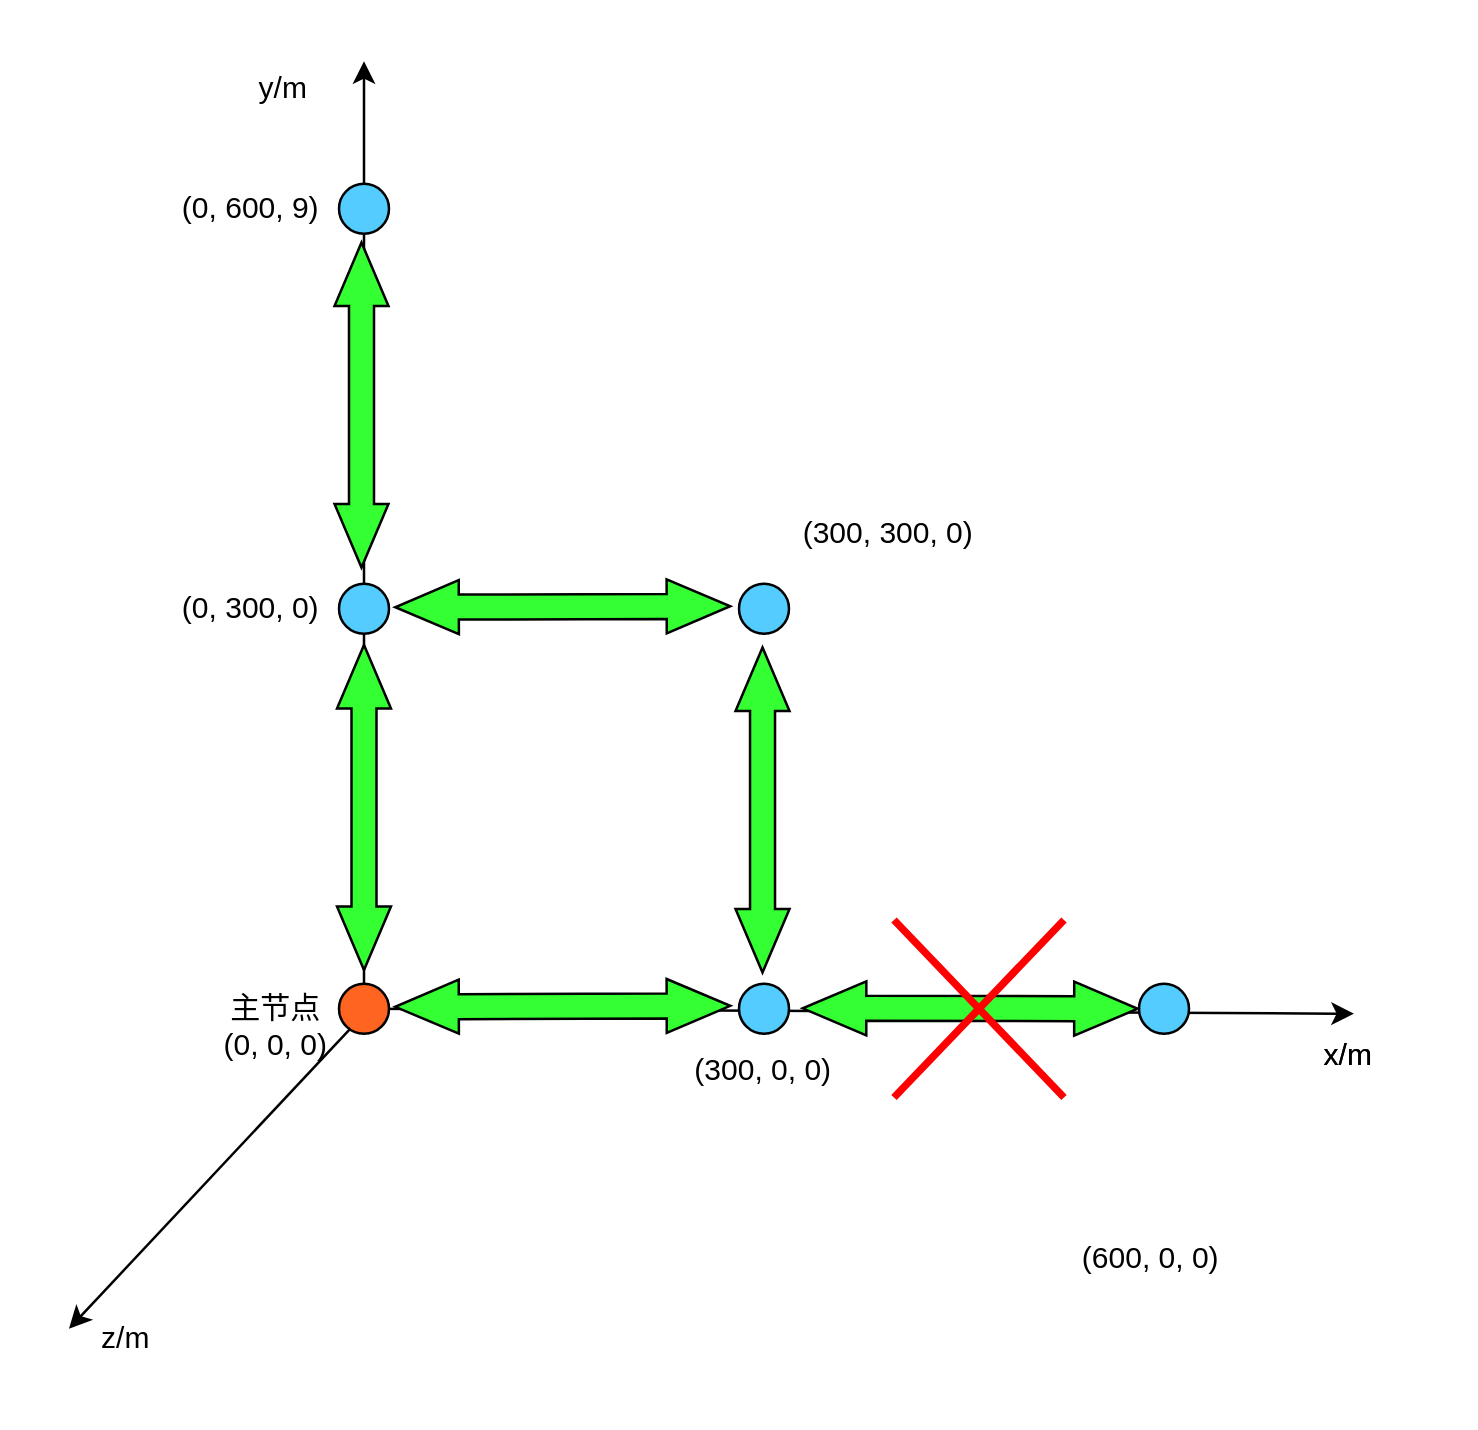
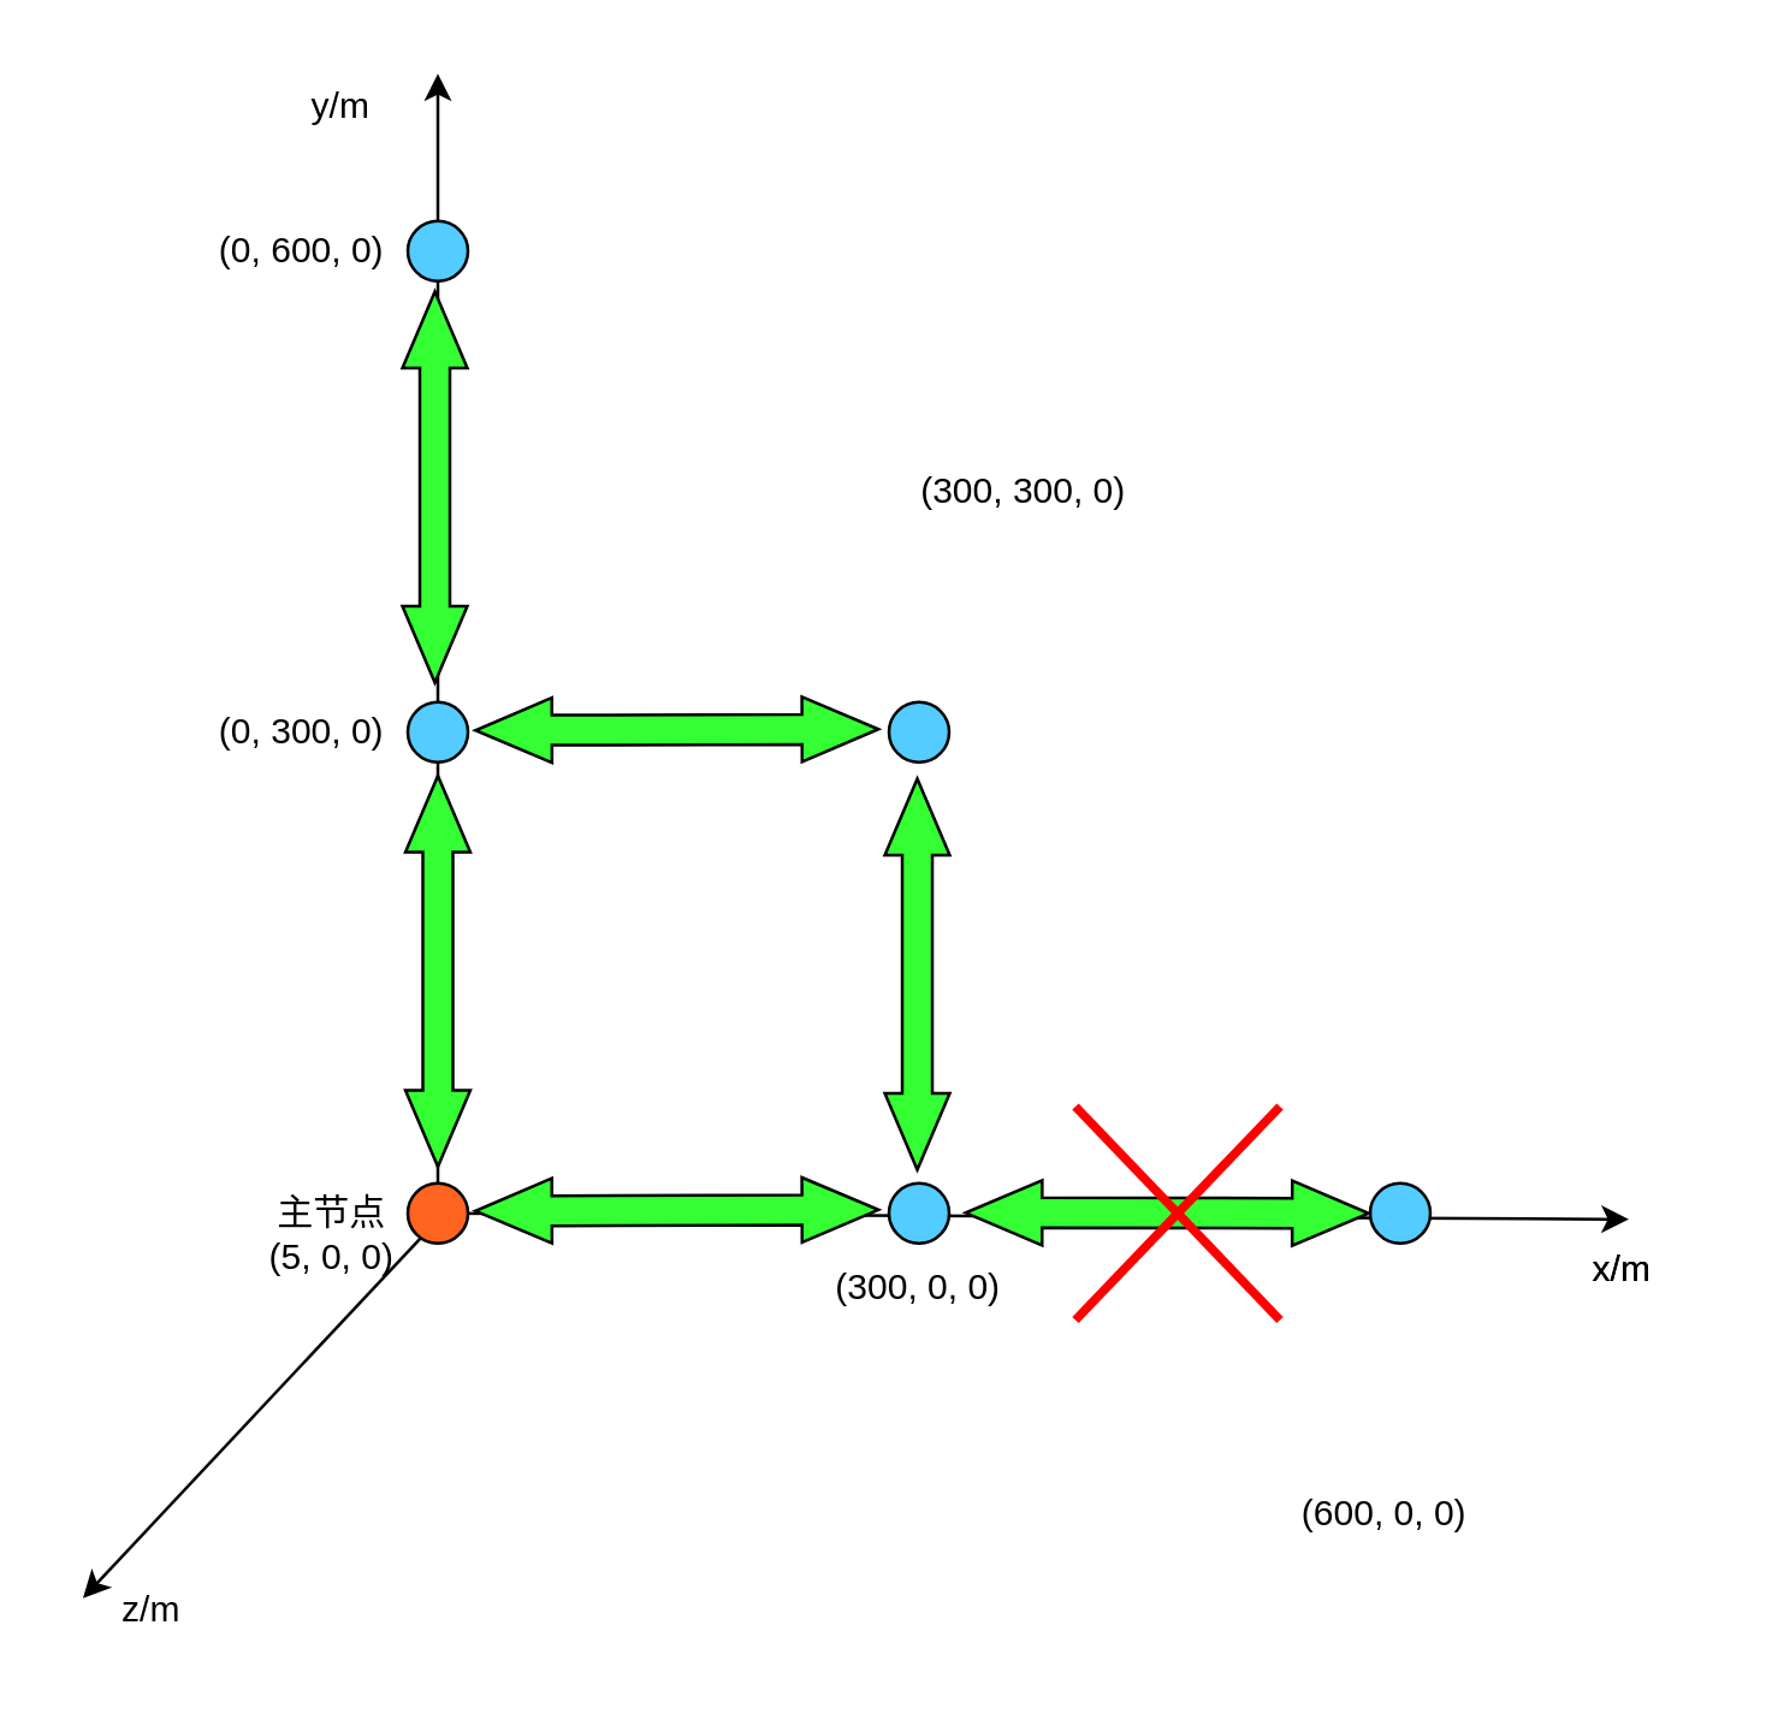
  <mxCell id="0" />
  <mxCell id="1" parent="0" />
  <mxCell id="2" value="" style="endArrow=classic;html=1;rounded=0;" edge="1" parent="1"><mxGeometry width="50" height="50" relative="1" as="geometry"><mxPoint x="147" y="403" as="sourcePoint" /><mxPoint x="27" y="531" as="targetPoint" /></mxGeometry></mxCell>
  <mxCell id="3" value="" style="endArrow=classic;html=1;rounded=0;" parent="1" target="11" edge="1"><mxGeometry width="50" height="50" relative="1" as="geometry"><mxPoint x="145" y="403" as="sourcePoint" /><mxPoint x="145" y="-37" as="targetPoint" /></mxGeometry></mxCell>
  <mxCell id="4" value="" style="ellipse;whiteSpace=wrap;html=1;aspect=fixed;fillColor=#54CCFF;" parent="1" vertex="1"><mxGeometry x="295" y="233" width="20" height="20" as="geometry" /></mxCell>
  <mxCell id="5" value="" style="endArrow=classic;html=1;rounded=0;" parent="1" source="11" edge="1"><mxGeometry width="50" height="50" relative="1" as="geometry"><mxPoint x="145" y="393" as="sourcePoint" /><mxPoint x="145" y="24" as="targetPoint" /></mxGeometry></mxCell>
  <mxCell id="6" value="" style="ellipse;whiteSpace=wrap;html=1;aspect=fixed;fillColor=#54CCFF;" parent="1" vertex="1"><mxGeometry x="135" y="73" width="20" height="20" as="geometry" /></mxCell>
  <mxCell id="7" value="" style="endArrow=classic;html=1;rounded=0;" parent="1" edge="1"><mxGeometry width="50" height="50" relative="1" as="geometry"><mxPoint x="145" y="403" as="sourcePoint" /><mxPoint x="541" y="405" as="targetPoint" /></mxGeometry></mxCell>
  <mxCell id="8" value="" style="ellipse;whiteSpace=wrap;html=1;aspect=fixed;fillColor=#54CCFF;" parent="1" vertex="1"><mxGeometry x="295" y="393" width="20" height="20" as="geometry" /></mxCell>
  <mxCell id="9" value="" style="ellipse;whiteSpace=wrap;html=1;aspect=fixed;fillColor=#54CCFF;" parent="1" vertex="1"><mxGeometry x="455" y="393" width="20" height="20" as="geometry" /></mxCell>
  <mxCell id="10" value="" style="ellipse;whiteSpace=wrap;html=1;aspect=fixed;fillColor=#54CCFF;" parent="1" vertex="1"><mxGeometry x="135" y="233" width="20" height="20" as="geometry" /></mxCell>
  <mxCell id="11" value="" style="ellipse;whiteSpace=wrap;html=1;aspect=fixed;fillColor=#FF6421;" parent="1" vertex="1"><mxGeometry x="135" y="393" width="20" height="20" as="geometry" /></mxCell>
- <mxCell id="12" value="(0, 0, 0)" style="text;html=1;strokeColor=none;fillColor=none;align=center;verticalAlign=middle;whiteSpace=wrap;rounded=0;" parent="1" vertex="1"><mxGeometry x="75" y="403" width="70" height="30" as="geometry" /></mxCell>
- <mxCell id="13" value="(0, 600, 9)" style="text;html=1;strokeColor=none;fillColor=none;align=center;verticalAlign=middle;whiteSpace=wrap;rounded=0;" parent="1" vertex="1"><mxGeometry x="65" y="68" width="70" height="30" as="geometry" /></mxCell>
+ <mxCell id="12" value="(5, 0, 0)" style="text;html=1;strokeColor=none;fillColor=none;align=center;verticalAlign=middle;whiteSpace=wrap;rounded=0;" parent="1" vertex="1"><mxGeometry x="75" y="403" width="70" height="30" as="geometry" /></mxCell>
+ <mxCell id="13" value="(0, 600, 0)" style="text;html=1;strokeColor=none;fillColor=none;align=center;verticalAlign=middle;whiteSpace=wrap;rounded=0;" parent="1" vertex="1"><mxGeometry x="65" y="68" width="70" height="30" as="geometry" /></mxCell>
  <mxCell id="14" value="(0, 300, 0)" style="text;html=1;strokeColor=none;fillColor=none;align=center;verticalAlign=middle;whiteSpace=wrap;rounded=0;" parent="1" vertex="1"><mxGeometry x="65" y="228" width="70" height="30" as="geometry" /></mxCell>
- <mxCell id="15" value="(300, 300, 0)" style="text;html=1;strokeColor=none;fillColor=none;align=center;verticalAlign=middle;whiteSpace=wrap;rounded=0;" parent="1" vertex="1"><mxGeometry x="315" y="198" width="80" height="30" as="geometry" /></mxCell>
+ <mxCell id="15" value="(300, 300, 0)" style="text;html=1;strokeColor=none;fillColor=none;align=center;verticalAlign=middle;whiteSpace=wrap;rounded=0;" parent="1" vertex="1"><mxGeometry x="300" y="148" width="80" height="30" as="geometry" /></mxCell>
  <mxCell id="16" value="(300, 0, 0)" style="text;html=1;strokeColor=none;fillColor=none;align=center;verticalAlign=middle;whiteSpace=wrap;rounded=0;" parent="1" vertex="1"><mxGeometry x="265" y="413" width="80" height="30" as="geometry" /></mxCell>
  <mxCell id="17" value="(600, 0, 0)" style="text;html=1;strokeColor=none;fillColor=none;align=center;verticalAlign=middle;whiteSpace=wrap;rounded=0;" parent="1" vertex="1"><mxGeometry x="420" y="488" width="80" height="30" as="geometry" /></mxCell>
  <mxCell id="18" value="主节点" style="text;html=1;strokeColor=none;fillColor=none;align=center;verticalAlign=middle;whiteSpace=wrap;rounded=0;" parent="1" vertex="1"><mxGeometry x="80" y="388" width="60" height="30" as="geometry" /></mxCell>
  <mxCell id="19" value="x/m" style="text;html=1;strokeColor=none;fillColor=none;align=center;verticalAlign=middle;whiteSpace=wrap;rounded=0;" vertex="1" parent="1"><mxGeometry x="509" y="407" width="60" height="30" as="geometry" /></mxCell>
  <mxCell id="20" value="y/m" style="text;html=1;strokeColor=none;fillColor=none;align=center;verticalAlign=middle;whiteSpace=wrap;rounded=0;" vertex="1" parent="1"><mxGeometry x="83" y="20" width="60" height="30" as="geometry" /></mxCell>
  <mxCell id="21" value="x/m" style="text;html=1;strokeColor=none;fillColor=none;align=center;verticalAlign=middle;whiteSpace=wrap;rounded=0;" vertex="1" parent="1"><mxGeometry x="509" y="407" width="60" height="30" as="geometry" /></mxCell>
  <mxCell id="22" value="z/m" style="text;html=1;strokeColor=none;fillColor=none;align=center;verticalAlign=middle;whiteSpace=wrap;rounded=0;" vertex="1" parent="1"><mxGeometry x="20" y="520" width="60" height="30" as="geometry" /></mxCell>
  <mxCell id="23" value="" style="shape=flexArrow;endArrow=classic;startArrow=classic;html=1;rounded=0;endWidth=10.588;endSize=8.141;startWidth=10.588;startSize=8.141;fillColor=#33FF33;" edge="1" parent="1"><mxGeometry width="100" height="100" relative="1" as="geometry"><mxPoint x="144" y="227" as="sourcePoint" /><mxPoint x="144" y="96" as="targetPoint" /></mxGeometry></mxCell>
  <mxCell id="24" value="" style="shape=flexArrow;endArrow=classic;startArrow=classic;html=1;rounded=0;endWidth=10.588;endSize=8.141;startWidth=10.588;startSize=8.141;fillColor=#33FF33;" edge="1" parent="1"><mxGeometry width="100" height="100" relative="1" as="geometry"><mxPoint x="292" y="242" as="sourcePoint" /><mxPoint x="157" y="242.41" as="targetPoint" /></mxGeometry></mxCell>
  <mxCell id="25" value="" style="shape=flexArrow;endArrow=classic;startArrow=classic;html=1;rounded=0;endWidth=10.588;endSize=8.141;startWidth=10.588;startSize=8.141;fillColor=#33FF33;" edge="1" parent="1"><mxGeometry width="100" height="100" relative="1" as="geometry"><mxPoint x="304.41" y="389" as="sourcePoint" /><mxPoint x="304.41" y="258" as="targetPoint" /></mxGeometry></mxCell>
  <mxCell id="26" value="" style="shape=flexArrow;endArrow=classic;startArrow=classic;html=1;rounded=0;endWidth=10.588;endSize=8.141;startWidth=10.588;startSize=8.141;fillColor=#33FF33;" edge="1" parent="1"><mxGeometry width="100" height="100" relative="1" as="geometry"><mxPoint x="145" y="388" as="sourcePoint" /><mxPoint x="145" y="257" as="targetPoint" /></mxGeometry></mxCell>
  <mxCell id="27" value="" style="shape=flexArrow;endArrow=classic;startArrow=classic;html=1;rounded=0;endWidth=10.588;endSize=8.141;startWidth=10.588;startSize=8.141;fillColor=#33FF33;exitX=0;exitY=0.5;exitDx=0;exitDy=0;" edge="1" parent="1" source="9"><mxGeometry width="100" height="100" relative="1" as="geometry"><mxPoint x="455" y="402.41" as="sourcePoint" /><mxPoint x="320" y="402.82" as="targetPoint" /></mxGeometry></mxCell>
  <mxCell id="28" value="" style="shape=flexArrow;endArrow=classic;startArrow=classic;html=1;rounded=0;endWidth=10.588;endSize=8.141;startWidth=10.588;startSize=8.141;fillColor=#33FF33;" edge="1" parent="1"><mxGeometry width="100" height="100" relative="1" as="geometry"><mxPoint x="292" y="401.82" as="sourcePoint" /><mxPoint x="157" y="402.23" as="targetPoint" /></mxGeometry></mxCell>
  <mxCell id="29" value="" style="shape=umlDestroy;whiteSpace=wrap;html=1;strokeWidth=3;targetShapes=umlLifeline;strokeColor=#FF0000;" vertex="1" parent="1"><mxGeometry x="357" y="367.5" width="68" height="71" as="geometry" /></mxCell>
